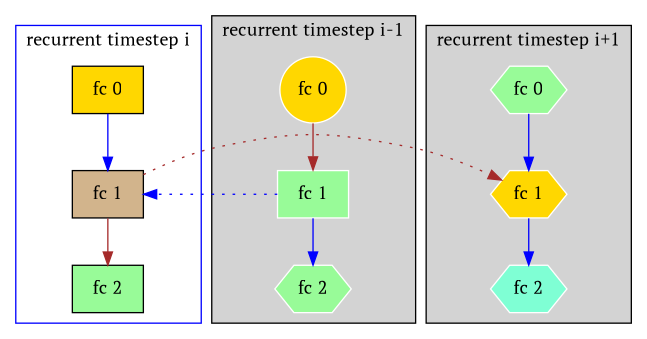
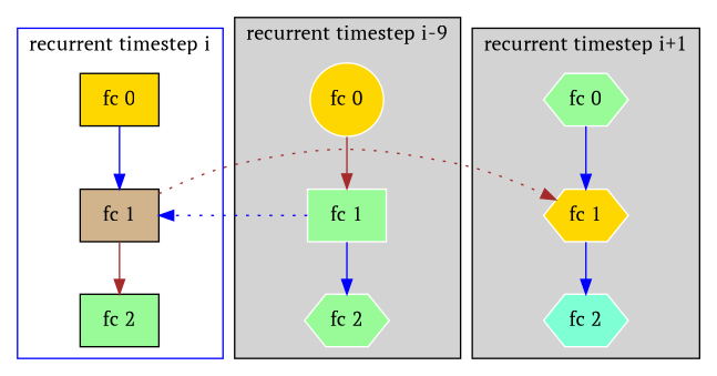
  digraph {
    fontname="PT Serif"
    node [style=filled fillcolor=palegreen shape=box fontname="PT Serif" color=white]
    edge [color=blue fontname="PT Serif"]
    n1 [label="fc 0" fillcolor=gold color=""]
    n2 [label="fc 1" fillcolor=tan color=""]
    n3 [label="fc 2" color=""]
    n4 [label="fc 0" fillcolor=gold shape=circle]
    n5 [label="fc 1"]
    n6 [label="fc 2" shape=hexagon]
    n7 [label="fc 0" shape=hexagon]
    n8 [label="fc 1" fillcolor=gold shape=hexagon]
    n9 [label="fc 2" fillcolor=aquamarine shape=hexagon]
    subgraph cluster_1 {
      color=blue
      label="recurrent timestep i"
      n1
      n2
      n3
    }
    subgraph cluster_2 {
      bgcolor=lightgray
-     label="recurrent timestep i-1"
+     label="recurrent timestep i-9"
      n4
      n5
      n6
    }
    subgraph cluster_3 {
      bgcolor=lightgray
      label="recurrent timestep i+1"
      n7
      n8
      n9
    }
    n1 -> n2
    n2 -> n3 [color=brown]
    n2 -> n8 [constraint=false style=dotted color=brown]
    n4 -> n5 [color=brown]
    n5 -> n2 [constraint=false style=dotted]
    n5 -> n6
    n7 -> n8
    n8 -> n9
  }
